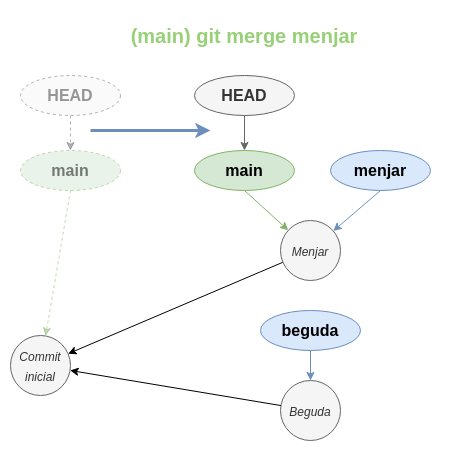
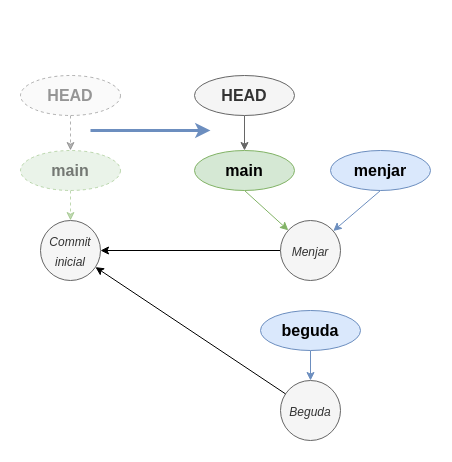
  <mxCell id="0" />
  <mxCell id="1" parent="0" />
- <mxCell id="2" value="&lt;i style=&quot;font-size: 16px;&quot;&gt;&lt;font style=&quot;font-size: 12px;&quot;&gt;Commit inicial&lt;/font&gt;&lt;/i&gt;" style="ellipse;whiteSpace=wrap;html=1;fillColor=#f5f5f5;fontColor=#333333;strokeColor=#666666;" parent="1" vertex="1"><mxGeometry x="10" y="335" width="60" height="60" as="geometry" /></mxCell>
+ <mxCell id="2" value="&lt;i style=&quot;font-size: 16px;&quot;&gt;&lt;font style=&quot;font-size: 12px;&quot;&gt;Commit inicial&lt;/font&gt;&lt;/i&gt;" style="ellipse;whiteSpace=wrap;html=1;fillColor=#f5f5f5;fontColor=#333333;strokeColor=#666666;" parent="1" vertex="1"><mxGeometry x="40" y="220" width="60" height="60" as="geometry" /></mxCell>
  <mxCell id="3" style="rounded=0;orthogonalLoop=1;jettySize=auto;html=1;" parent="1" source="4" target="2" edge="1"><mxGeometry relative="1" as="geometry" /></mxCell>
  <mxCell id="4" value="&lt;i style=&quot;font-size: 16px;&quot;&gt;&lt;font style=&quot;font-size: 12px;&quot;&gt;Menjar&lt;/font&gt;&lt;/i&gt;" style="ellipse;whiteSpace=wrap;html=1;fillColor=#f5f5f5;fontColor=#333333;strokeColor=#666666;" parent="1" vertex="1"><mxGeometry x="280" y="220" width="60" height="60" as="geometry" /></mxCell>
  <mxCell id="5" style="rounded=0;orthogonalLoop=1;jettySize=auto;html=1;exitX=0.5;exitY=1;exitDx=0;exitDy=0;fillColor=#dae8fc;strokeColor=#6c8ebf;" parent="1" source="6" target="4" edge="1"><mxGeometry relative="1" as="geometry"><mxPoint x="269" y="240" as="targetPoint" /></mxGeometry></mxCell>
  <mxCell id="6" value="menjar" style="ellipse;whiteSpace=wrap;html=1;fillColor=#dae8fc;strokeColor=#6c8ebf;fontSize=16;fontStyle=1" parent="1" vertex="1"><mxGeometry x="330" y="150" width="100" height="40" as="geometry" /></mxCell>
  <mxCell id="7" value="&lt;i style=&quot;font-size: 16px;&quot;&gt;&lt;font style=&quot;font-size: 12px;&quot;&gt;Beguda&lt;/font&gt;&lt;/i&gt;" style="ellipse;whiteSpace=wrap;html=1;fillColor=#f5f5f5;fontColor=#333333;strokeColor=#666666;" parent="1" vertex="1"><mxGeometry x="280" y="380" width="60" height="60" as="geometry" /></mxCell>
  <mxCell id="8" style="rounded=0;orthogonalLoop=1;jettySize=auto;html=1;exitX=0.5;exitY=1;exitDx=0;exitDy=0;fillColor=#dae8fc;strokeColor=#6c8ebf;" parent="1" source="9" target="7" edge="1"><mxGeometry relative="1" as="geometry"><mxPoint x="229" y="385" as="targetPoint" /></mxGeometry></mxCell>
  <mxCell id="9" value="beguda" style="ellipse;whiteSpace=wrap;html=1;fillColor=#dae8fc;strokeColor=#6c8ebf;fontSize=16;fontStyle=1" parent="1" vertex="1"><mxGeometry x="260" y="310" width="100" height="40" as="geometry" /></mxCell>
  <mxCell id="10" style="rounded=0;orthogonalLoop=1;jettySize=auto;html=1;" parent="1" source="7" target="2" edge="1"><mxGeometry relative="1" as="geometry"><mxPoint x="315" y="198.5" as="sourcePoint" /><mxPoint x="167" y="341.5" as="targetPoint" /></mxGeometry></mxCell>
  <mxCell id="11" style="rounded=0;orthogonalLoop=1;jettySize=auto;html=1;exitX=0.5;exitY=1;exitDx=0;exitDy=0;fillColor=#d5e8d4;strokeColor=#82b366;" parent="1" source="12" target="4" edge="1"><mxGeometry relative="1" as="geometry"><mxPoint x="545" y="220" as="targetPoint" /></mxGeometry></mxCell>
  <mxCell id="12" value="main" style="ellipse;whiteSpace=wrap;html=1;fillColor=#d5e8d4;strokeColor=#82b366;fontSize=16;fontStyle=1" parent="1" vertex="1"><mxGeometry x="194" y="150" width="100" height="40" as="geometry" /></mxCell>
  <mxCell id="13" style="edgeStyle=orthogonalEdgeStyle;rounded=0;orthogonalLoop=1;jettySize=auto;html=1;exitX=0.5;exitY=1;exitDx=0;exitDy=0;fillColor=#f5f5f5;strokeColor=#666666;" parent="1" source="14" target="12" edge="1"><mxGeometry relative="1" as="geometry"><mxPoint x="420" y="145" as="targetPoint" /></mxGeometry></mxCell>
  <mxCell id="14" value="HEAD" style="ellipse;whiteSpace=wrap;html=1;fillColor=#f5f5f5;strokeColor=#666666;fontSize=16;fontStyle=1;fontColor=#333333;" parent="1" vertex="1"><mxGeometry x="194" y="75" width="100" height="40" as="geometry" /></mxCell>
  <mxCell id="15" style="rounded=0;orthogonalLoop=1;jettySize=auto;html=1;exitX=0.5;exitY=1;exitDx=0;exitDy=0;fillColor=#d5e8d4;strokeColor=#82b366;dashed=1;opacity=50;" parent="1" source="16" target="2" edge="1"><mxGeometry relative="1" as="geometry"><mxPoint x="70" y="220" as="targetPoint" /></mxGeometry></mxCell>
  <mxCell id="16" value="main" style="ellipse;whiteSpace=wrap;html=1;fillColor=#d5e8d4;strokeColor=#82b366;fontSize=16;fontStyle=1;dashed=1;opacity=50;textOpacity=50;" parent="1" vertex="1"><mxGeometry x="20" y="150" width="100" height="40" as="geometry" /></mxCell>
  <mxCell id="17" style="edgeStyle=orthogonalEdgeStyle;rounded=0;orthogonalLoop=1;jettySize=auto;html=1;exitX=0.5;exitY=1;exitDx=0;exitDy=0;fillColor=#f5f5f5;strokeColor=#666666;entryX=0.5;entryY=0;entryDx=0;entryDy=0;dashed=1;opacity=50;" parent="1" source="18" target="16" edge="1"><mxGeometry relative="1" as="geometry" /></mxCell>
  <mxCell id="18" value="HEAD" style="ellipse;whiteSpace=wrap;html=1;fillColor=#f5f5f5;strokeColor=#666666;fontSize=16;fontStyle=1;fontColor=#333333;dashed=1;gradientColor=none;opacity=50;textOpacity=50;" parent="1" vertex="1"><mxGeometry x="20" y="75" width="100" height="40" as="geometry" /></mxCell>
  <mxCell id="19" value="" style="endArrow=classic;html=1;rounded=0;fillColor=#dae8fc;strokeColor=#6c8ebf;strokeWidth=3;" parent="1" edge="1"><mxGeometry width="50" height="50" relative="1" as="geometry"><mxPoint x="90" y="130" as="sourcePoint" /><mxPoint x="210" y="130" as="targetPoint" /></mxGeometry></mxCell>
- <mxCell id="20" value="(main) git merge menjar" style="text;html=1;align=center;verticalAlign=middle;whiteSpace=wrap;rounded=0;fontStyle=1;fontSize=20;fontColor=#97D077;" vertex="1" parent="1"><mxGeometry x="124" y="20" width="240" height="30" as="geometry" /></mxCell>
